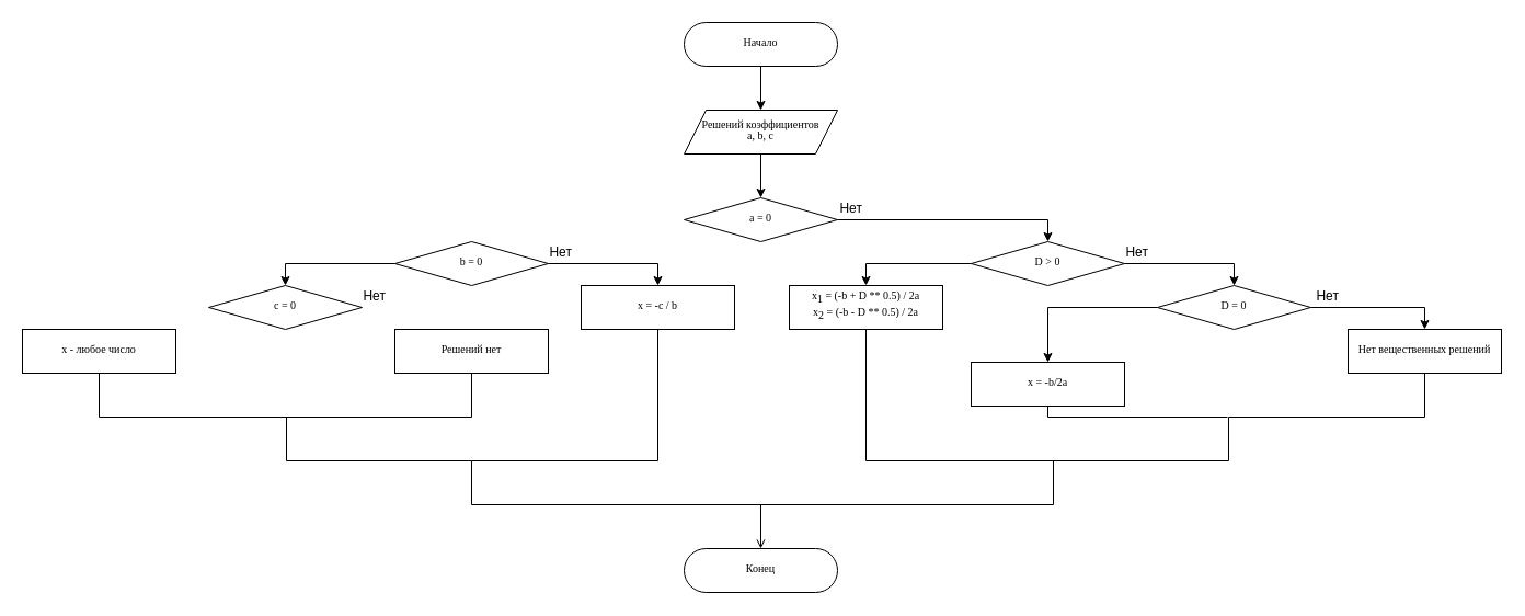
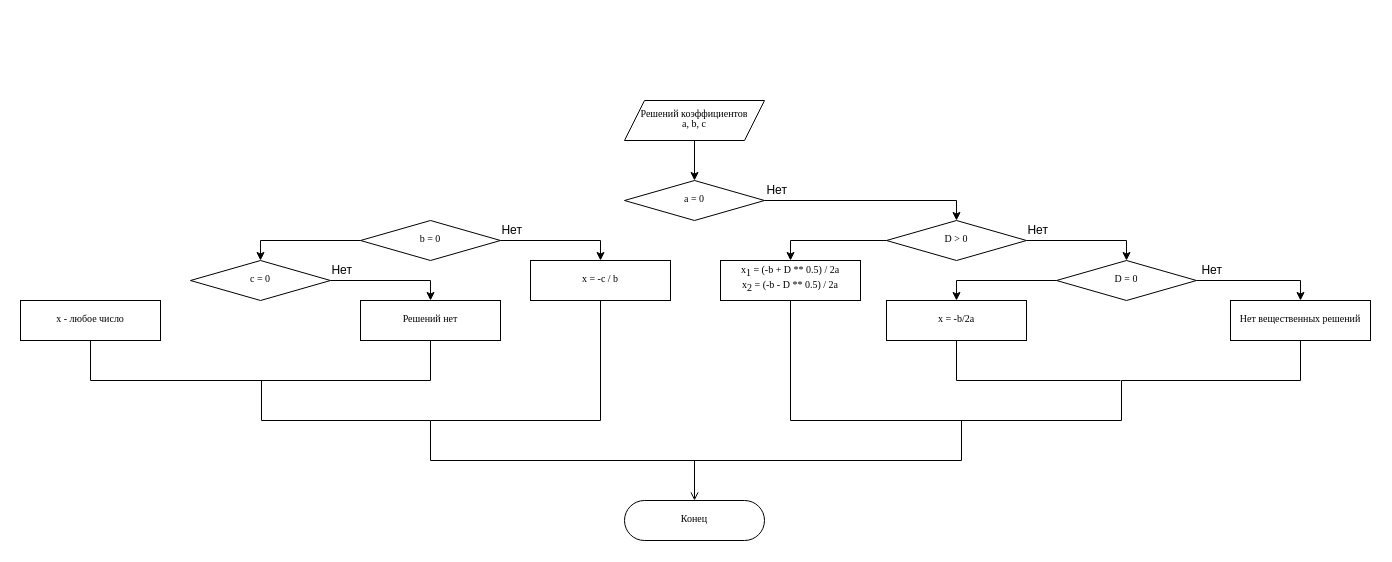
  <mxCell id="0" />
  <mxCell id="1" parent="0" />
- <mxCell id="2" style="edgeStyle=orthogonalEdgeStyle;rounded=0;orthogonalLoop=1;jettySize=auto;html=1;entryX=0.5;entryY=0;entryDx=0;entryDy=0;" edge="1" parent="1" source="3" target="5"><mxGeometry relative="1" as="geometry" /></mxCell>
- <mxCell id="3" value="&lt;p style=&quot;line-height: 1; font-size: 10px;&quot;&gt;Начало&lt;/p&gt;" style="shape=stencil(vZXxboMgEMafhj9dUNwDLG57j6u9KimCQVbt2w9Bs6LVrZvOmJj7PvzdHZyRsKwpoUaSUAkVEvZKksSgrrgEo7QNrFN6OaU+bH0YjzE0NebGixfQHA4CvdMYrc7Y8qMZEFyWqLnpXfZG6Itd098sy5WUFsKVbALnxrcw4NK+SzsPG9Jfg6i2/AptB0ORXiXJ+8+xT8/7gOOd6g2xY/Wb17sdOKw43uvgNgPHv8eyzCpLw82yA+TnQqsPebxbzIkLkSvRf4fUP10ukjA6XOvN1NB/eDNjtCt1wa8uJ8eSrrJHBOh8kTBEeuLqaxgL0AVGFhSdBBTBbjYtYj2Xuwg63kRaGeg3Nci2Xq7g8qbj+H7BD3Q8JaR/6Jn+S88PnbKb3tkQOXVhcu3MKo3fjLT/LaxkXVzgUs8yONX/xpzwCQ==);whiteSpace=wrap;html=1;aspect=fixed;fontFamily=Verdana;fontSize=10;spacingBottom=4;" vertex="1" parent="1"><mxGeometry x="624" y="20" width="140" height="40" as="geometry" /></mxCell>
  <mxCell id="4" style="edgeStyle=orthogonalEdgeStyle;rounded=0;orthogonalLoop=1;jettySize=auto;html=1;entryX=0.5;entryY=0;entryDx=0;entryDy=0;" edge="1" parent="1" source="5" target="7"><mxGeometry relative="1" as="geometry" /></mxCell>
  <mxCell id="5" value="&lt;p style=&quot;line-height: 1; font-size: 10px;&quot;&gt;Решений коэффициентов&lt;br style=&quot;font-size: 10px;&quot;&gt;a, b, c&lt;/p&gt;" style="shape=stencil(tZRtboQgEIZPw99GYXuAxrb3mMXZShbBAN1tb78jaLvWjzZWjQmZd/CZF0ZgovAVNMh4ZqBGJp4Z5yUEoIG0KgmHLIXXFOZ9DL5BGZJ4AafgqDFlfHD2jFdVhg6hTIVOhTYrXlj2RHPaVxTSGkMQZY0fZO7yBANl6NvsI8G68p+DqCF+jQFdZzKpjL/+HfvwuA8438nvENu739zvduCh43yvxm0GztdjRUHK3M8tiiPI85uz76acNHNSWkurraMwjbEW4yLrnuXFNNAevFGiT9f2gt+rnD5P0+ieoJW5I3zdCP9A/HBxWMFYQ5DaelzYSdJHmxnVmQ5S76zDX1qbrseFqrMTYulRhaimizwKNw==);whiteSpace=wrap;html=1;aspect=fixed;fontFamily=Verdana;fontSize=10;spacingBottom=4;" vertex="1" parent="1"><mxGeometry x="624" y="100" width="140" height="40" as="geometry" /></mxCell>
  <mxCell id="6" style="edgeStyle=orthogonalEdgeStyle;rounded=0;orthogonalLoop=1;jettySize=auto;html=1;entryX=0.5;entryY=0;entryDx=0;entryDy=0;" edge="1" parent="1" source="7" target="10"><mxGeometry relative="1" as="geometry"><Array as="points"><mxPoint x="956" y="200" /></Array></mxGeometry></mxCell>
  <mxCell id="7" value="&lt;p style=&quot;line-height: 1; font-size: 10px;&quot;&gt;a = 0&lt;/p&gt;" style="shape=stencil(tZTdboQgEIWfhtsGYZu9bmz7HixOK1kEA3S3ffsdAdu1/rQxakx0zuA3B0YgvPS1aIEwakQDhD8TxiqQyitr8BX1OokHmsJrCos+Fr4FGZJ4EU6Jk4aU8cHZM1xVFTJCmRqcCl2WvxD6hGO6m5fSGoMQLOkHmbs8woQy+C39TLBc/msQtchvIIDLJpNK2Ov/sQ+P+4CLnfwOsb37zf1uBx46LvZq3GbgYj2Wl6jM/dy8PAl5fnf2w1STZt6U1tJq6zBMz1iLME7ztTyZVnQbb5To0429wM8sj5P7aRrdE7Qyd4TvEyEj1jB+uTisQKwxIbX1sLCSqI8WM6ozHcTeWQd/tDYdjwtVZwfE0qMKUU2HeRRu);whiteSpace=wrap;html=1;aspect=fixed;fontFamily=Verdana;fontSize=10;spacingBottom=4;rounded=0;shadow=0;sketch=0;spacingLeft=20;spacingRight=20;" vertex="1" parent="1"><mxGeometry x="624" y="180" width="140" height="40" as="geometry" /></mxCell>
  <mxCell id="8" style="edgeStyle=orthogonalEdgeStyle;rounded=0;orthogonalLoop=1;jettySize=auto;html=1;exitX=0;exitY=0.5;exitDx=0;exitDy=0;entryX=0.5;entryY=0;entryDx=0;entryDy=0;" edge="1" parent="1" source="10" target="17"><mxGeometry relative="1" as="geometry" /></mxCell>
  <mxCell id="9" style="edgeStyle=orthogonalEdgeStyle;rounded=0;orthogonalLoop=1;jettySize=auto;html=1;exitX=1;exitY=0.5;exitDx=0;exitDy=0;entryX=0.5;entryY=0;entryDx=0;entryDy=0;" edge="1" parent="1" source="10" target="13"><mxGeometry relative="1" as="geometry" /></mxCell>
  <mxCell id="10" value="&lt;p style=&quot;line-height: 1; font-size: 10px;&quot;&gt;D &amp;gt; 0&lt;/p&gt;" style="shape=stencil(tZTdboQgEIWfhtsGYZu9bmz7HixOK1kEA3S3ffsdAdu1/rQxakx0zuA3B0YgvPS1aIEwakQDhD8TxiqQyitr8BX1OokHmsJrCos+Fr4FGZJ4EU6Jk4aU8cHZM1xVFTJCmRqcCl2WvxD6hGO6m5fSGoMQLOkHmbs8woQy+C39TLBc/msQtchvIIDLJpNK2Ov/sQ+P+4CLnfwOsb37zf1uBx46LvZq3GbgYj2Wl6jM/dy8PAl5fnf2w1STZt6U1tJq6zBMz1iLME7ztTyZVnQbb5To0429wM8sj5P7aRrdE7Qyd4TvEyEj1jB+uTisQKwxIbX1sLCSqI8WM6ozHcTeWQd/tDYdjwtVZwfE0qMKUU2HeRRu);whiteSpace=wrap;html=1;aspect=fixed;fontFamily=Verdana;fontSize=10;spacingBottom=4;rounded=0;shadow=0;sketch=0;spacingLeft=20;spacingRight=20;" vertex="1" parent="1"><mxGeometry x="886" y="220" width="140" height="40" as="geometry" /></mxCell>
  <mxCell id="11" style="edgeStyle=orthogonalEdgeStyle;rounded=0;orthogonalLoop=1;jettySize=auto;html=1;exitX=0;exitY=0.5;exitDx=0;exitDy=0;entryX=0.5;entryY=0;entryDx=0;entryDy=0;" edge="1" parent="1" source="13" target="15"><mxGeometry relative="1" as="geometry" /></mxCell>
  <mxCell id="12" style="edgeStyle=orthogonalEdgeStyle;rounded=0;orthogonalLoop=1;jettySize=auto;html=1;exitX=1;exitY=0.5;exitDx=0;exitDy=0;entryX=0.5;entryY=0;entryDx=0;entryDy=0;" edge="1" parent="1" source="13" target="19"><mxGeometry relative="1" as="geometry" /></mxCell>
  <mxCell id="13" value="&lt;p style=&quot;line-height: 1; font-size: 10px;&quot;&gt;D = 0&lt;/p&gt;" style="shape=stencil(tZTdboQgEIWfhtsGYZu9bmz7HixOK1kEA3S3ffsdAdu1/rQxakx0zuA3B0YgvPS1aIEwakQDhD8TxiqQyitr8BX1OokHmsJrCos+Fr4FGZJ4EU6Jk4aU8cHZM1xVFTJCmRqcCl2WvxD6hGO6m5fSGoMQLOkHmbs8woQy+C39TLBc/msQtchvIIDLJpNK2Ov/sQ+P+4CLnfwOsb37zf1uBx46LvZq3GbgYj2Wl6jM/dy8PAl5fnf2w1STZt6U1tJq6zBMz1iLME7ztTyZVnQbb5To0429wM8sj5P7aRrdE7Qyd4TvEyEj1jB+uTisQKwxIbX1sLCSqI8WM6ozHcTeWQd/tDYdjwtVZwfE0qMKUU2HeRRu);whiteSpace=wrap;html=1;aspect=fixed;fontFamily=Verdana;fontSize=10;spacingBottom=4;rounded=0;shadow=0;sketch=0;spacingLeft=20;spacingRight=20;" vertex="1" parent="1"><mxGeometry x="1056" y="260" width="140" height="40" as="geometry" /></mxCell>
  <mxCell id="14" style="edgeStyle=orthogonalEdgeStyle;rounded=0;orthogonalLoop=1;jettySize=auto;html=1;exitX=0.5;exitY=1;exitDx=0;exitDy=0;endArrow=none;endFill=0;" edge="1" parent="1" source="15"><mxGeometry relative="1" as="geometry"><mxPoint x="1120" y="380" as="targetPoint" /><Array as="points"><mxPoint x="956" y="380" /></Array></mxGeometry></mxCell>
- <mxCell id="15" value="&lt;p style=&quot;font-size: 10px;&quot; align=&quot;center&quot; class=&quot;MsoNormal&quot;&gt;x = -b/2a&lt;/p&gt;" style="shape=stencil(tVTRboMwDPyavFYh2T5gYtt/pKlXotIkcrJ1/fuaGKQiBq0mQEjgu3B3Bhyh69SYCEJJb84g9LtQKmKwkBLdEdww9iK5vHBZDbVJEWxm8MegM/sWmEkZwwku7pB7CecbQJc7Vn8I+UZrulPXNnhPIi74NGLueBIzztOz8pfFevvrqIqkf4YM2IdkVKjP52V3r9sIVxvlHcsO6VfPu57wOHG11YdbTbj6v6yuCZn7uXW9N/Z0xPDtD3+G+XJta0MbkEq+Fi+htOyP5Wai6QZvQgw0dmO7PE4PRn/OmPCJd0FnGqZWA8KDN8G7yYLr7IJiPXEoKG99BbgB);whiteSpace=wrap;html=1;aspect=fixed;fontFamily=Verdana;fontSize=10;spacingBottom=4;" vertex="1" parent="1"><mxGeometry x="886" y="330" width="140" height="40" as="geometry" /></mxCell>
+ <mxCell id="15" value="&lt;p style=&quot;font-size: 10px;&quot; align=&quot;center&quot; class=&quot;MsoNormal&quot;&gt;x = -b/2a&lt;/p&gt;" style="shape=stencil(tVTRboMwDPyavFYh2T5gYtt/pKlXotIkcrJ1/fuaGKQiBq0mQEjgu3B3Bhyh69SYCEJJb84g9LtQKmKwkBLdEdww9iK5vHBZDbVJEWxm8MegM/sWmEkZwwku7pB7CecbQJc7Vn8I+UZrulPXNnhPIi74NGLueBIzztOz8pfFevvrqIqkf4YM2IdkVKjP52V3r9sIVxvlHcsO6VfPu57wOHG11YdbTbj6v6yuCZn7uXW9N/Z0xPDtD3+G+XJta0MbkEq+Fi+htOyP5Wai6QZvQgw0dmO7PE4PRn/OmPCJd0FnGqZWA8KDN8G7yYLr7IJiPXEoKG99BbgB);whiteSpace=wrap;html=1;aspect=fixed;fontFamily=Verdana;fontSize=10;spacingBottom=4;" vertex="1" parent="1"><mxGeometry x="886" y="300" width="140" height="40" as="geometry" /></mxCell>
  <mxCell id="16" style="edgeStyle=orthogonalEdgeStyle;rounded=0;orthogonalLoop=1;jettySize=auto;html=1;endArrow=open;" edge="1" parent="1" source="17" target="31"><mxGeometry relative="1" as="geometry"><mxPoint x="960" y="460" as="targetPoint" /><Array as="points"><mxPoint x="790" y="420" /><mxPoint x="961" y="420" /><mxPoint x="961" y="460" /></Array></mxGeometry></mxCell>
  <mxCell id="17" value="&lt;p style=&quot;font-size: 10px;&quot; align=&quot;center&quot; class=&quot;MsoNormal&quot;&gt;&lt;span style=&quot;font-size: 10px;&quot;&gt;x&lt;sub style=&quot;font-size: 10px;&quot;&gt;1&amp;nbsp;&lt;/sub&gt;= (-b + D ** 0.5) / 2a&lt;br style=&quot;font-size: 10px;&quot;&gt;&lt;/span&gt;&lt;span style=&quot;background-color: initial; font-size: 10px;&quot;&gt;x&lt;sub style=&quot;font-size: 10px;&quot;&gt;2&lt;/sub&gt; = (-b - D ** 0.5) / 2a&lt;/span&gt;&lt;/p&gt;" style="shape=stencil(tVTRboMwDPyavFYh2T5gYtt/pKlXotIkcrJ1/fuaGKQiBq0mQEjgu3B3Bhyh69SYCEJJb84g9LtQKmKwkBLdEdww9iK5vHBZDbVJEWxm8MegM/sWmEkZwwku7pB7CecbQJc7Vn8I+UZrulPXNnhPIi74NGLueBIzztOz8pfFevvrqIqkf4YM2IdkVKjP52V3r9sIVxvlHcsO6VfPu57wOHG11YdbTbj6v6yuCZn7uXW9N/Z0xPDtD3+G+XJta0MbkEq+Fi+htOyP5Wai6QZvQgw0dmO7PE4PRn/OmPCJd0FnGqZWA8KDN8G7yYLr7IJiPXEoKG99BbgB);whiteSpace=wrap;html=1;aspect=fixed;fontFamily=Verdana;fontSize=10;spacingBottom=4;" vertex="1" parent="1"><mxGeometry x="720" y="260" width="140" height="40" as="geometry" /></mxCell>
  <mxCell id="18" style="edgeStyle=orthogonalEdgeStyle;rounded=0;orthogonalLoop=1;jettySize=auto;html=1;endArrow=none;endFill=0;" edge="1" parent="1" source="19"><mxGeometry relative="1" as="geometry"><mxPoint x="960" y="420" as="targetPoint" /><Array as="points"><mxPoint x="1300" y="380" /><mxPoint x="1121" y="380" /><mxPoint x="1121" y="420" /></Array></mxGeometry></mxCell>
  <mxCell id="19" value="&lt;p style=&quot;line-height: 1; font-size: 10px;&quot;&gt;Нет вещественных решений&lt;/p&gt;" style="shape=stencil(tVTRboMwDPyavFYh2T5gYtt/pKlXotIkcrJ1/fuaGKQiBq0mQEjgu3B3Bhyh69SYCEJJb84g9LtQKmKwkBLdEdww9iK5vHBZDbVJEWxm8MegM/sWmEkZwwku7pB7CecbQJc7Vn8I+UZrulPXNnhPIi74NGLueBIzztOz8pfFevvrqIqkf4YM2IdkVKjP52V3r9sIVxvlHcsO6VfPu57wOHG11YdbTbj6v6yuCZn7uXW9N/Z0xPDtD3+G+XJta0MbkEq+Fi+htOyP5Wai6QZvQgw0dmO7PE4PRn/OmPCJd0FnGqZWA8KDN8G7yYLr7IJiPXEoKG99BbgB);whiteSpace=wrap;html=1;aspect=fixed;fontFamily=Verdana;fontSize=10;spacingBottom=4;" vertex="1" parent="1"><mxGeometry x="1230" y="300" width="140" height="40" as="geometry" /></mxCell>
  <mxCell id="20" style="edgeStyle=orthogonalEdgeStyle;rounded=0;orthogonalLoop=1;jettySize=auto;html=1;exitX=1;exitY=0.5;exitDx=0;exitDy=0;entryX=0.5;entryY=0;entryDx=0;entryDy=0;" edge="1" parent="1" source="22" target="24"><mxGeometry relative="1" as="geometry" /></mxCell>
  <mxCell id="21" style="edgeStyle=orthogonalEdgeStyle;rounded=0;orthogonalLoop=1;jettySize=auto;html=1;exitX=0;exitY=0.5;exitDx=0;exitDy=0;entryX=0.5;entryY=0;entryDx=0;entryDy=0;" edge="1" parent="1" source="22" target="26"><mxGeometry relative="1" as="geometry" /></mxCell>
  <mxCell id="22" value="&lt;p style=&quot;line-height: 1; font-size: 10px;&quot;&gt;b = 0&lt;/p&gt;" style="shape=stencil(tZTdboQgEIWfhtsGYZu9bmz7HixOK1kEA3S3ffsdAdu1/rQxakx0zuA3B0YgvPS1aIEwakQDhD8TxiqQyitr8BX1OokHmsJrCos+Fr4FGZJ4EU6Jk4aU8cHZM1xVFTJCmRqcCl2WvxD6hGO6m5fSGoMQLOkHmbs8woQy+C39TLBc/msQtchvIIDLJpNK2Ov/sQ+P+4CLnfwOsb37zf1uBx46LvZq3GbgYj2Wl6jM/dy8PAl5fnf2w1STZt6U1tJq6zBMz1iLME7ztTyZVnQbb5To0429wM8sj5P7aRrdE7Qyd4TvEyEj1jB+uTisQKwxIbX1sLCSqI8WM6ozHcTeWQd/tDYdjwtVZwfE0qMKUU2HeRRu);whiteSpace=wrap;html=1;aspect=fixed;fontFamily=Verdana;fontSize=10;spacingBottom=4;rounded=0;shadow=0;sketch=0;spacingLeft=20;spacingRight=20;" vertex="1" parent="1"><mxGeometry x="360" y="220" width="140" height="40" as="geometry" /></mxCell>
  <mxCell id="23" style="edgeStyle=orthogonalEdgeStyle;rounded=0;orthogonalLoop=1;jettySize=auto;html=1;endArrow=none;endFill=0;" edge="1" parent="1" source="24"><mxGeometry relative="1" as="geometry"><mxPoint x="720" y="460" as="targetPoint" /><Array as="points"><mxPoint x="600" y="420" /><mxPoint x="430" y="420" /></Array></mxGeometry></mxCell>
  <mxCell id="24" value="&lt;p style=&quot;line-height: 1; font-size: 10px;&quot;&gt;x = -c / b&lt;/p&gt;" style="shape=stencil(tVTRboMwDPyavFYh2T5gYtt/pKlXotIkcrJ1/fuaGKQiBq0mQEjgu3B3Bhyh69SYCEJJb84g9LtQKmKwkBLdEdww9iK5vHBZDbVJEWxm8MegM/sWmEkZwwku7pB7CecbQJc7Vn8I+UZrulPXNnhPIi74NGLueBIzztOz8pfFevvrqIqkf4YM2IdkVKjP52V3r9sIVxvlHcsO6VfPu57wOHG11YdbTbj6v6yuCZn7uXW9N/Z0xPDtD3+G+XJta0MbkEq+Fi+htOyP5Wai6QZvQgw0dmO7PE4PRn/OmPCJd0FnGqZWA8KDN8G7yYLr7IJiPXEoKG99BbgB);whiteSpace=wrap;html=1;aspect=fixed;fontFamily=Verdana;fontSize=10;spacingBottom=4;" vertex="1" parent="1"><mxGeometry x="530" y="260" width="140" height="40" as="geometry" /></mxCell>
+ <mxCell id="25" style="edgeStyle=orthogonalEdgeStyle;rounded=0;orthogonalLoop=1;jettySize=auto;html=1;exitX=1;exitY=0.5;exitDx=0;exitDy=0;entryX=0.5;entryY=0;entryDx=0;entryDy=0;" edge="1" parent="1" source="26" target="28"><mxGeometry relative="1" as="geometry" /></mxCell>
  <mxCell id="26" value="&lt;p style=&quot;line-height: 1; font-size: 10px;&quot;&gt;c = 0&lt;/p&gt;" style="shape=stencil(tZTdboQgEIWfhtsGYZu9bmz7HixOK1kEA3S3ffsdAdu1/rQxakx0zuA3B0YgvPS1aIEwakQDhD8TxiqQyitr8BX1OokHmsJrCos+Fr4FGZJ4EU6Jk4aU8cHZM1xVFTJCmRqcCl2WvxD6hGO6m5fSGoMQLOkHmbs8woQy+C39TLBc/msQtchvIIDLJpNK2Ov/sQ+P+4CLnfwOsb37zf1uBx46LvZq3GbgYj2Wl6jM/dy8PAl5fnf2w1STZt6U1tJq6zBMz1iLME7ztTyZVnQbb5To0429wM8sj5P7aRrdE7Qyd4TvEyEj1jB+uTisQKwxIbX1sLCSqI8WM6ozHcTeWQd/tDYdjwtVZwfE0qMKUU2HeRRu);whiteSpace=wrap;html=1;aspect=fixed;fontFamily=Verdana;fontSize=10;spacingBottom=4;rounded=0;shadow=0;sketch=0;spacingLeft=20;spacingRight=20;" vertex="1" parent="1"><mxGeometry x="190" y="260" width="140" height="40" as="geometry" /></mxCell>
  <mxCell id="27" style="edgeStyle=orthogonalEdgeStyle;rounded=0;orthogonalLoop=1;jettySize=auto;html=1;endArrow=none;endFill=0;" edge="1" parent="1" source="28"><mxGeometry relative="1" as="geometry"><mxPoint x="430" y="420" as="targetPoint" /><Array as="points"><mxPoint x="430" y="380" /><mxPoint x="261" y="380" /><mxPoint x="261" y="420" /></Array></mxGeometry></mxCell>
  <mxCell id="28" value="&lt;p style=&quot;line-height: 1; font-size: 10px;&quot;&gt;Решений нет&lt;/p&gt;" style="shape=stencil(tVTRboMwDPyavFYh2T5gYtt/pKlXotIkcrJ1/fuaGKQiBq0mQEjgu3B3Bhyh69SYCEJJb84g9LtQKmKwkBLdEdww9iK5vHBZDbVJEWxm8MegM/sWmEkZwwku7pB7CecbQJc7Vn8I+UZrulPXNnhPIi74NGLueBIzztOz8pfFevvrqIqkf4YM2IdkVKjP52V3r9sIVxvlHcsO6VfPu57wOHG11YdbTbj6v6yuCZn7uXW9N/Z0xPDtD3+G+XJta0MbkEq+Fi+htOyP5Wai6QZvQgw0dmO7PE4PRn/OmPCJd0FnGqZWA8KDN8G7yYLr7IJiPXEoKG99BbgB);whiteSpace=wrap;html=1;aspect=fixed;fontFamily=Verdana;fontSize=10;spacingBottom=4;" vertex="1" parent="1"><mxGeometry x="360" y="300" width="140" height="40" as="geometry" /></mxCell>
  <mxCell id="29" style="edgeStyle=orthogonalEdgeStyle;rounded=0;orthogonalLoop=1;jettySize=auto;html=1;endArrow=none;endFill=0;" edge="1" parent="1" source="30"><mxGeometry relative="1" as="geometry"><mxPoint x="270" y="380" as="targetPoint" /><Array as="points"><mxPoint x="90" y="380" /></Array></mxGeometry></mxCell>
  <mxCell id="30" value="&lt;p style=&quot;line-height: 1; font-size: 10px;&quot;&gt;x - любое число&lt;/p&gt;" style="shape=stencil(tVTRboMwDPyavFYh2T5gYtt/pKlXotIkcrJ1/fuaGKQiBq0mQEjgu3B3Bhyh69SYCEJJb84g9LtQKmKwkBLdEdww9iK5vHBZDbVJEWxm8MegM/sWmEkZwwku7pB7CecbQJc7Vn8I+UZrulPXNnhPIi74NGLueBIzztOz8pfFevvrqIqkf4YM2IdkVKjP52V3r9sIVxvlHcsO6VfPu57wOHG11YdbTbj6v6yuCZn7uXW9N/Z0xPDtD3+G+XJta0MbkEq+Fi+htOyP5Wai6QZvQgw0dmO7PE4PRn/OmPCJd0FnGqZWA8KDN8G7yYLr7IJiPXEoKG99BbgB);whiteSpace=wrap;html=1;aspect=fixed;fontFamily=Verdana;fontSize=10;spacingBottom=4;" vertex="1" parent="1"><mxGeometry x="20" y="300" width="140" height="40" as="geometry" /></mxCell>
  <mxCell id="31" value="&lt;p style=&quot;line-height: 1; font-size: 10px;&quot;&gt;Конец&lt;/p&gt;" style="shape=stencil(vZVhboMwDIVPk59MgbADTGy7h0tdiBoSFLJCb7+QgNZAYesGQwj07PD5mRhBWNaUUCNJqIQKCXslSYLyaK82VHqdUi9bL+NRQ1NjbnzwAprDQaDPNEarM7b8aAYElyVqbvoseyP0xa7pT5blSkoL4Uo2QeYmb2HApX2Wdh42lL8Gqrb8Cg3qwaSPkuT959in533A8U5+Q+zofnO/24FDx/FeG7cZOP49lmU2sjTcLDtAfi60+rBf2j0zJy5EroTSVvq7q0USRodjvZka+g9vlhjTlbrgV5eTbUlX2SMCdL5IGJSeZPU11AJ0gZEFRScBRfA2mxaxnoe7CDreRFoZ6F9qUG3druDypuP4vuEHOp4S0j/0TP+l54d22U3vbIhcdGFy7cwqjd+MtP8trFRdXOBKzyq4qP9/ucAn);whiteSpace=wrap;html=1;aspect=fixed;fontFamily=Verdana;fontSize=10;spacingBottom=4;" vertex="1" parent="1"><mxGeometry x="624" y="500" width="140" height="40" as="geometry" /></mxCell>
  <mxCell id="32" value="&amp;nbsp;Нет" style="text;html=1;align=center;verticalAlign=middle;whiteSpace=wrap;rounded=0;" vertex="1" parent="1"><mxGeometry x="755" y="180" width="40" height="20" as="geometry" /></mxCell>
  <mxCell id="33" value="&amp;nbsp;Нет" style="text;html=1;align=center;verticalAlign=middle;whiteSpace=wrap;rounded=0;" vertex="1" parent="1"><mxGeometry x="1016" y="220" width="40" height="20" as="geometry" /></mxCell>
  <mxCell id="34" value="&amp;nbsp;Нет" style="text;html=1;align=center;verticalAlign=middle;whiteSpace=wrap;rounded=0;" vertex="1" parent="1"><mxGeometry x="1190" y="260" width="40" height="20" as="geometry" /></mxCell>
  <mxCell id="35" value="&amp;nbsp;Нет" style="text;html=1;align=center;verticalAlign=middle;whiteSpace=wrap;rounded=0;" vertex="1" parent="1"><mxGeometry x="490" y="220" width="40" height="20" as="geometry" /></mxCell>
  <mxCell id="36" value="&amp;nbsp;Нет" style="text;html=1;align=center;verticalAlign=middle;whiteSpace=wrap;rounded=0;" vertex="1" parent="1"><mxGeometry x="320" y="260" width="40" height="20" as="geometry" /></mxCell>
